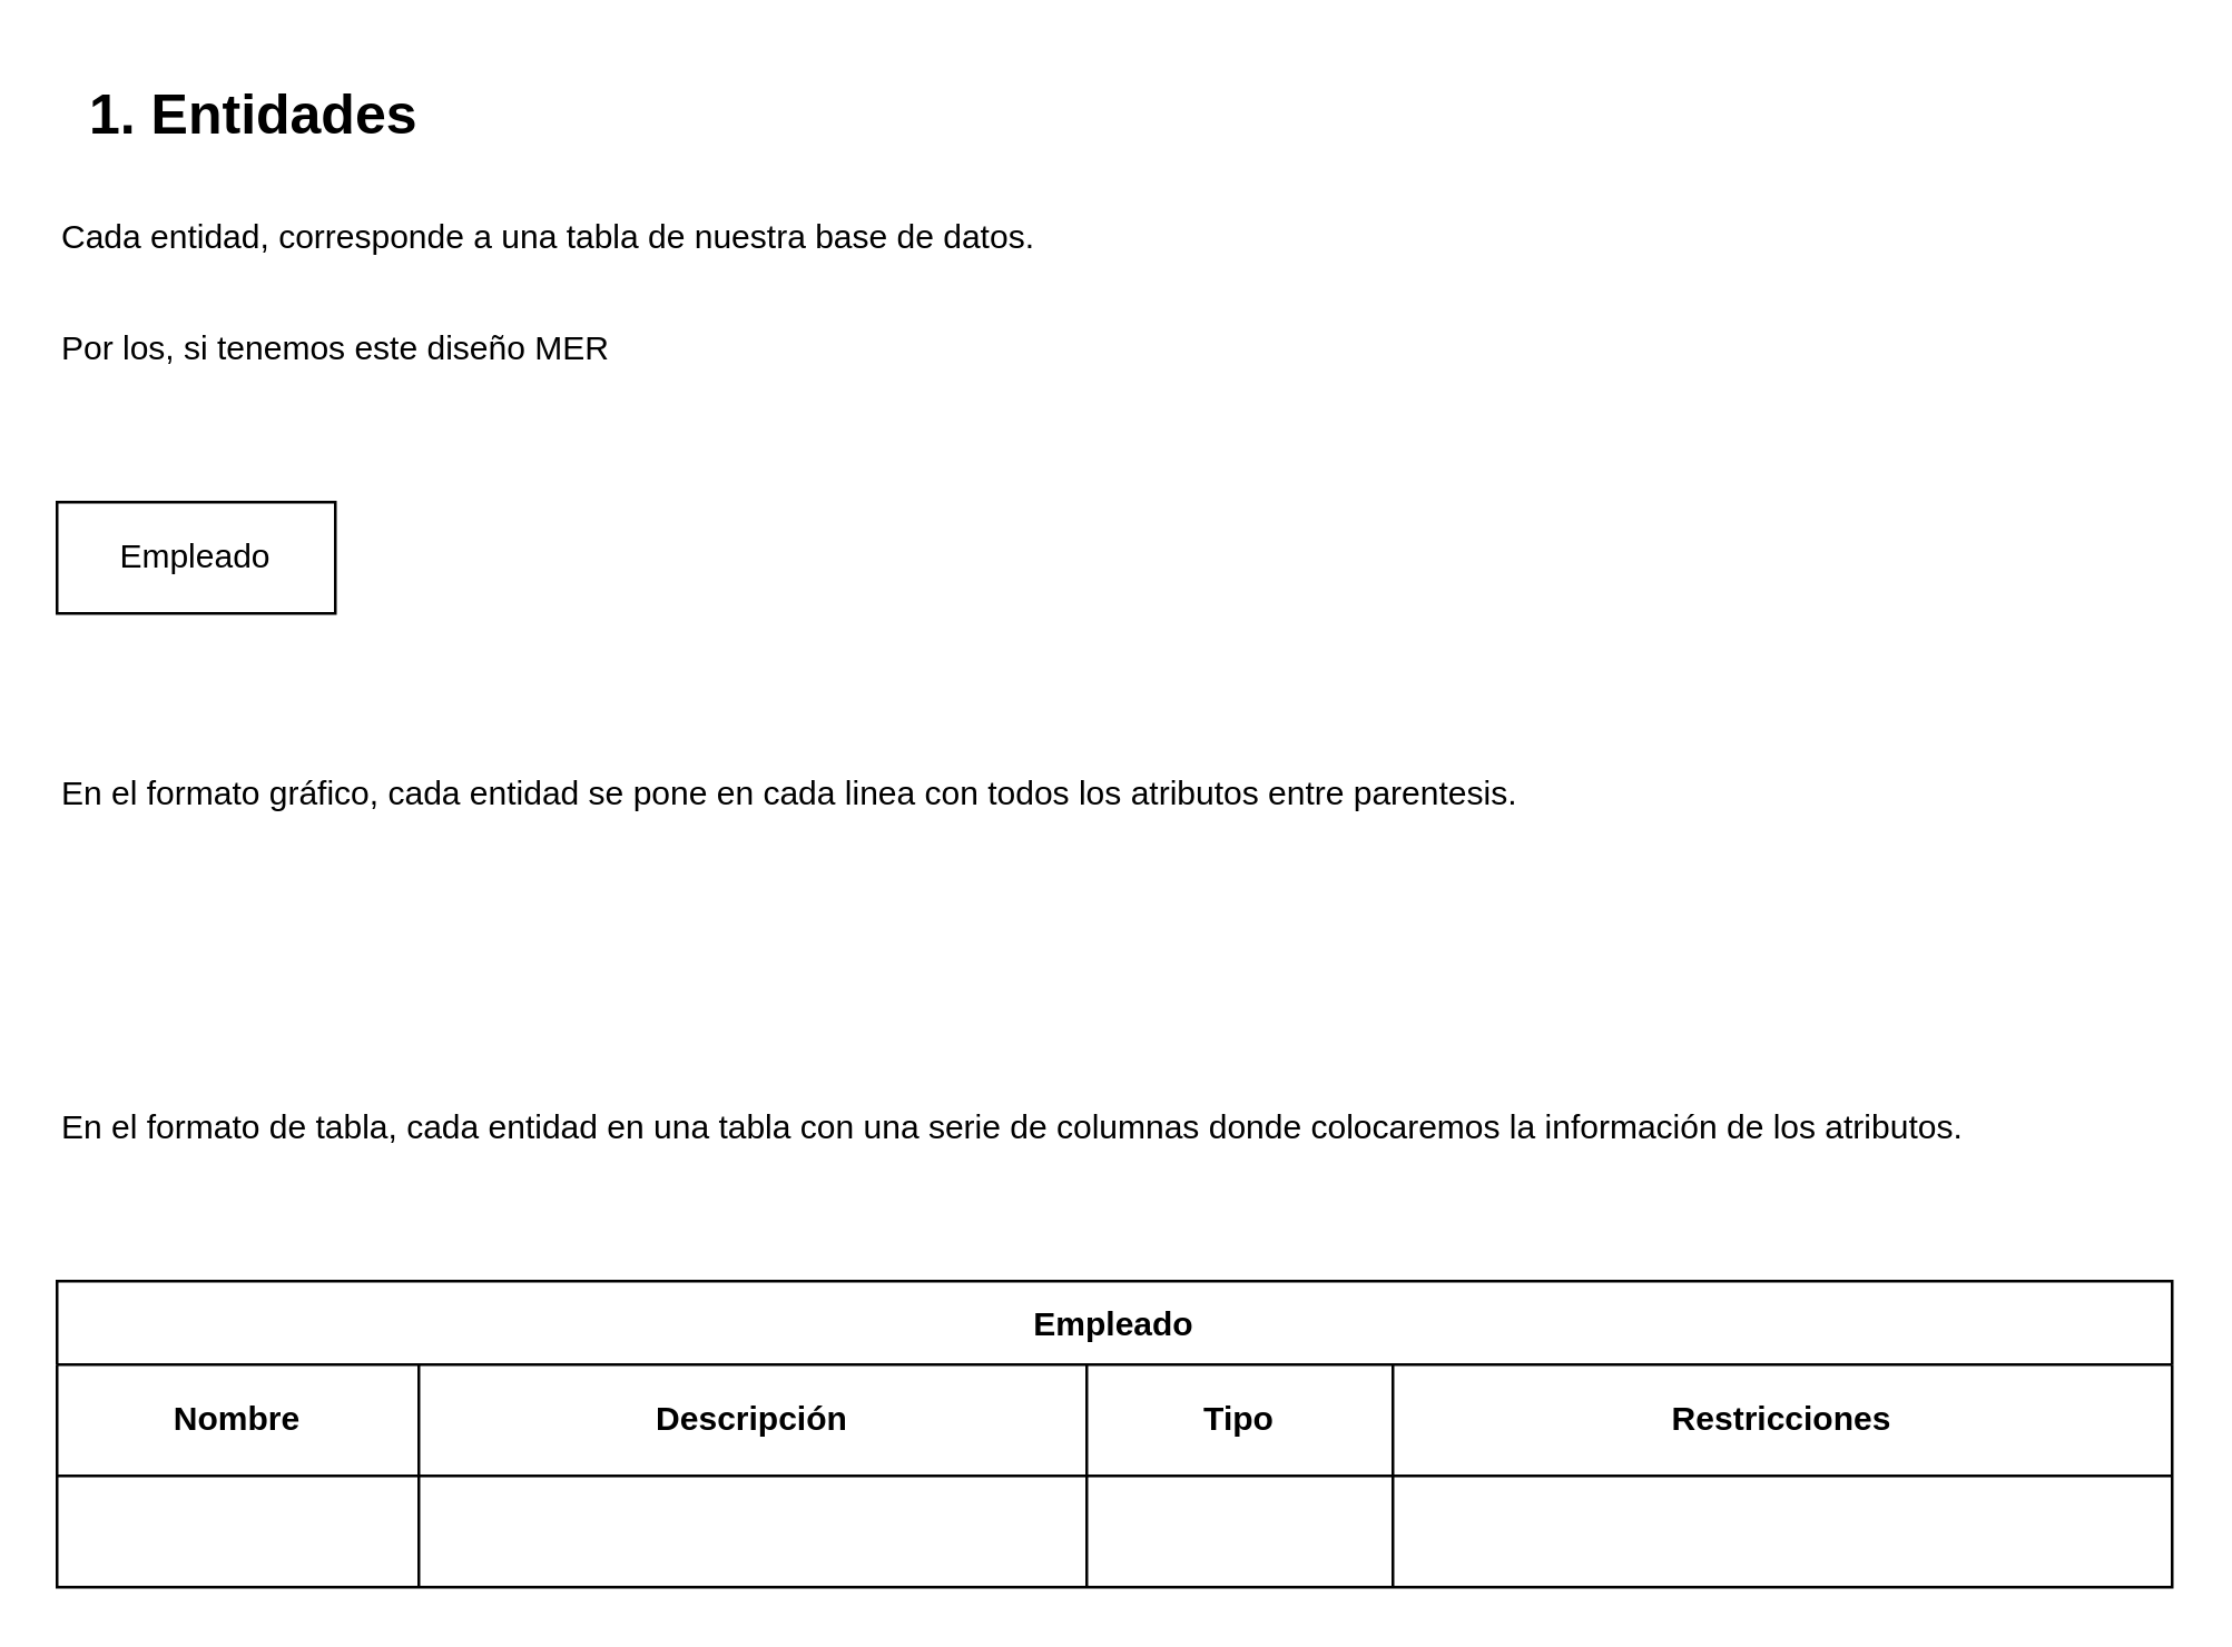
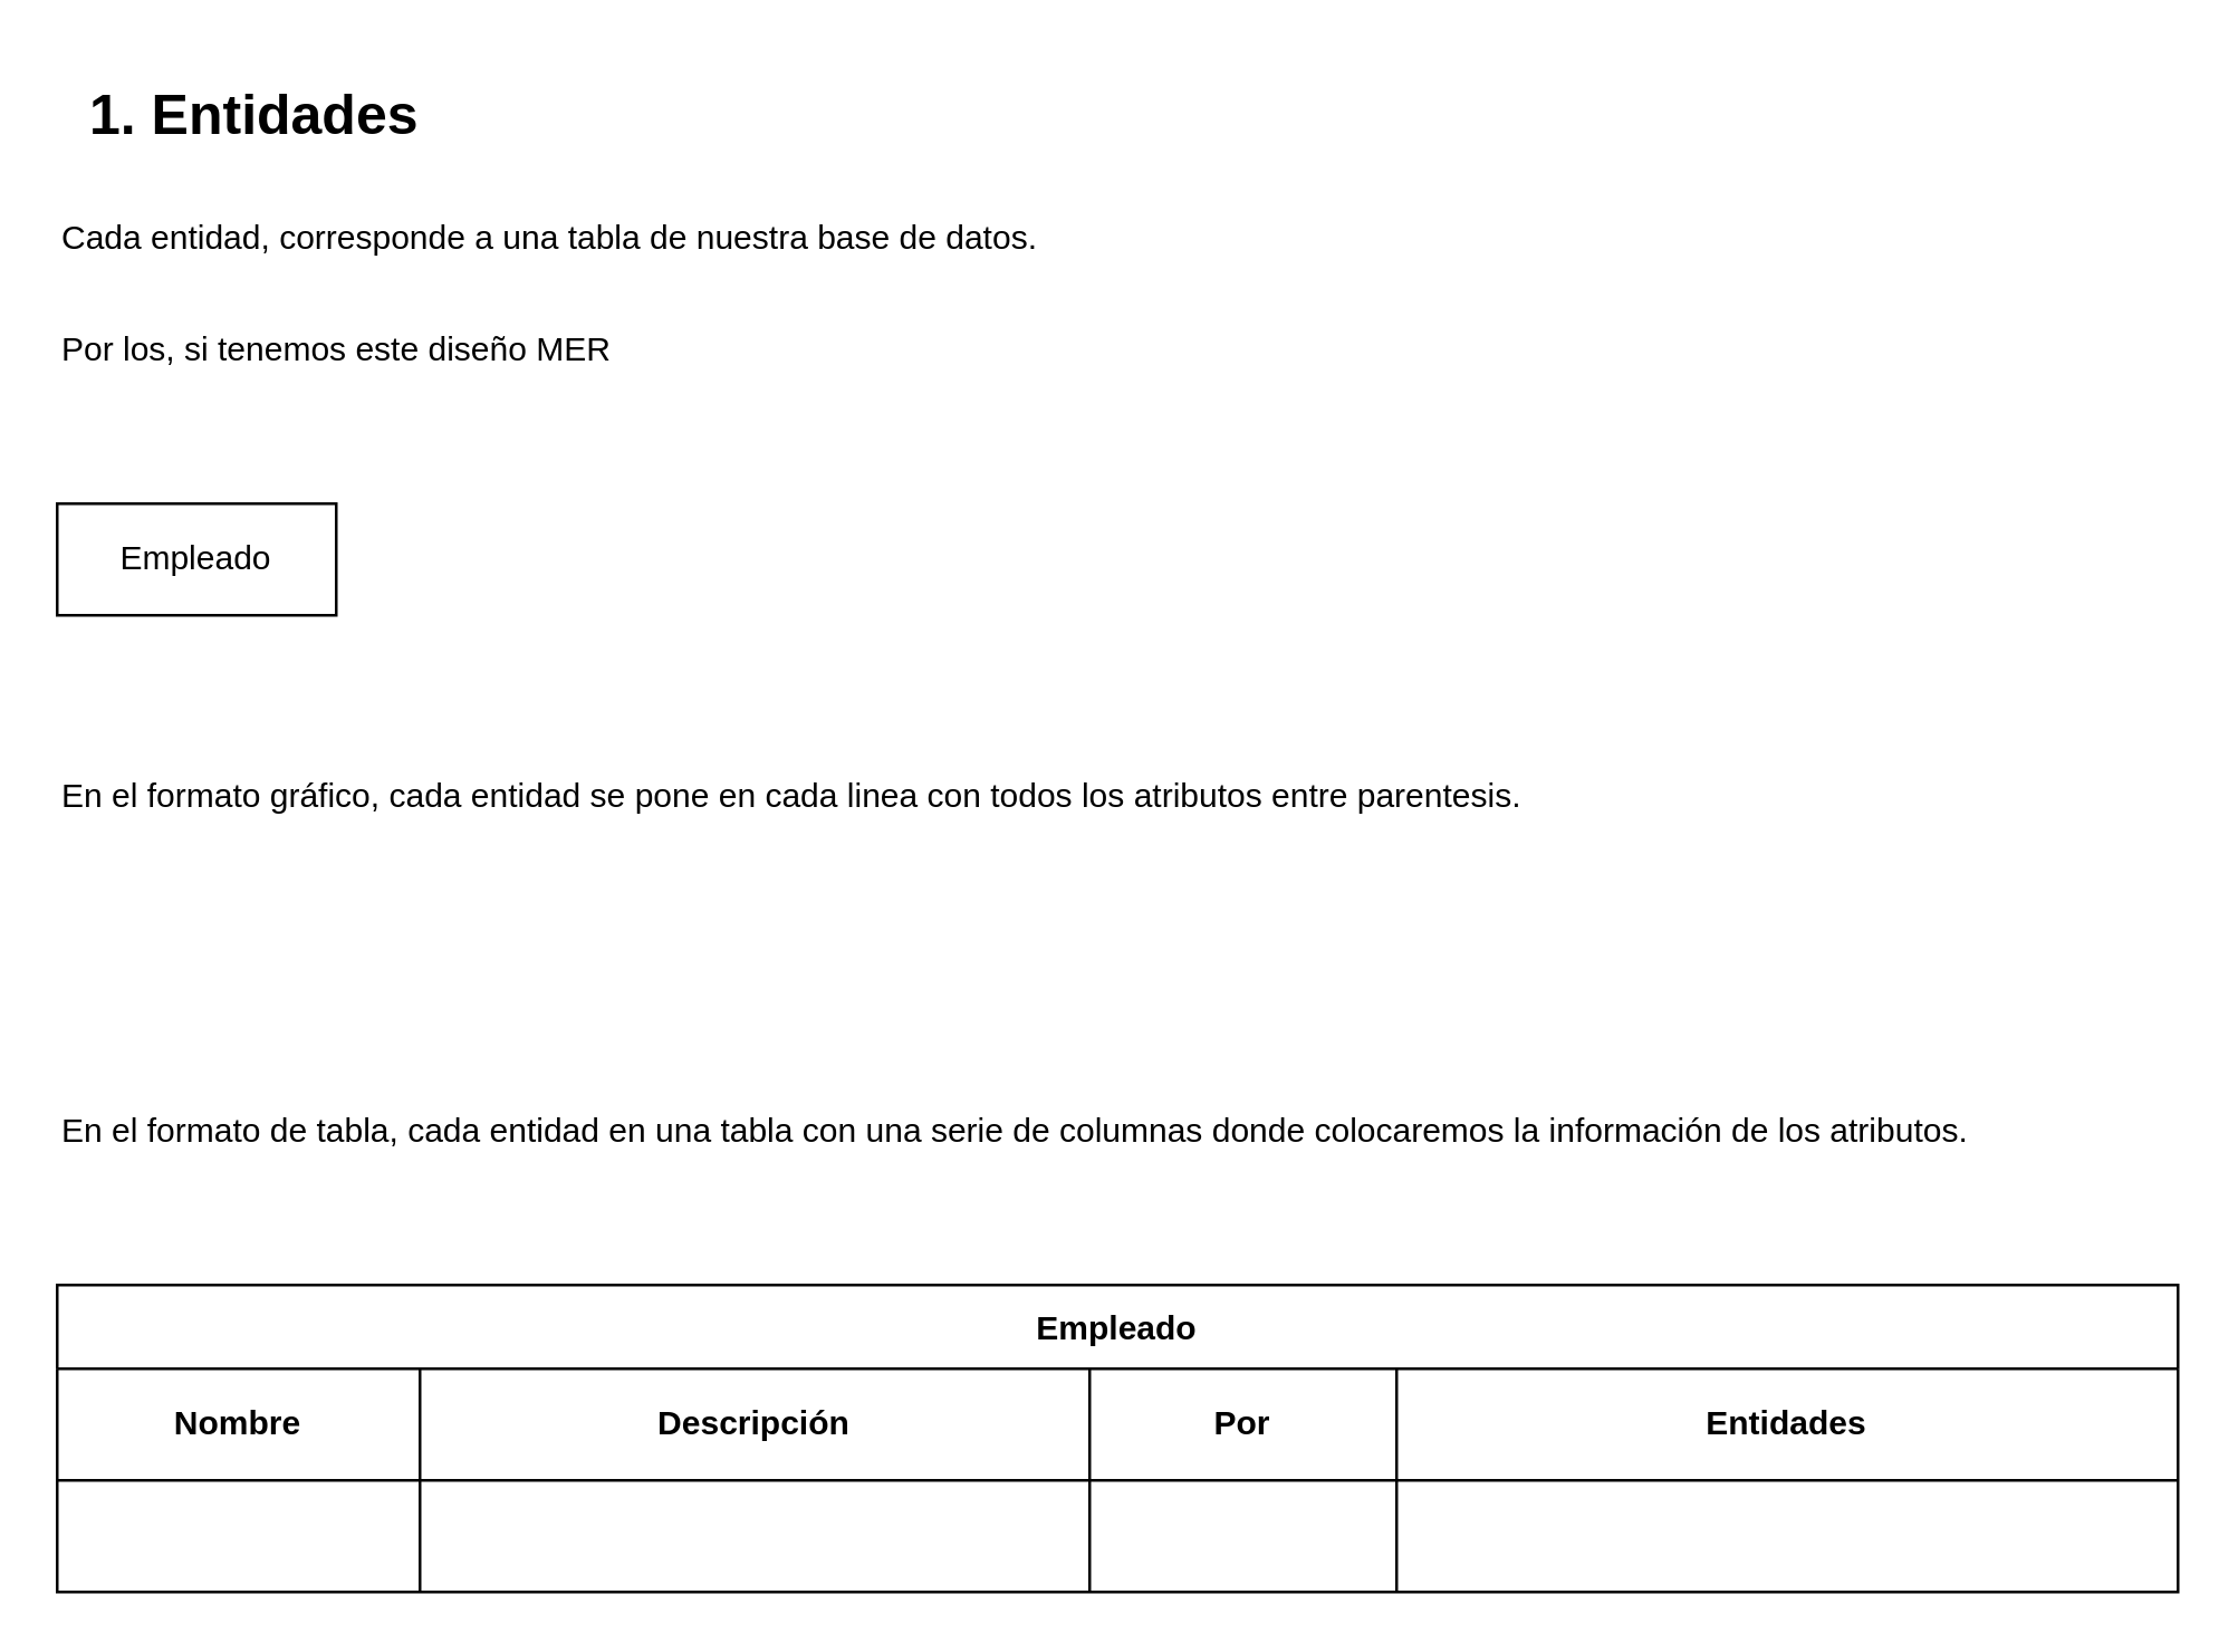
  <mxCell id="0" />
  <mxCell id="1" parent="0" />
  <mxCell id="2" value="Empleado" style="whiteSpace=wrap;html=1;align=center;" vertex="1" parent="1"><mxGeometry x="20" y="180" width="100" height="40" as="geometry" /></mxCell>
  <mxCell id="3" value="1. Entidades" style="text;html=1;align=left;verticalAlign=middle;resizable=0;points=[];autosize=1;strokeColor=none;fillColor=none;strokeWidth=0;fontSize=20;fontStyle=1" vertex="1" parent="1"><mxGeometry x="30" y="20" width="130" height="40" as="geometry" /></mxCell>
  <mxCell id="4" value="Cada entidad, corresponde a una tabla de nuestra base de datos." style="text;html=1;align=left;verticalAlign=middle;resizable=0;points=[];autosize=1;strokeColor=none;fillColor=none;" vertex="1" parent="1"><mxGeometry x="20" y="70" width="370" height="30" as="geometry" /></mxCell>
  <mxCell id="5" value="Empleado" style="shape=table;startSize=30;container=1;collapsible=0;childLayout=tableLayout;fontStyle=1" vertex="1" parent="1"><mxGeometry x="20" y="460" width="760" height="110" as="geometry" /></mxCell>
  <mxCell id="6" value="" style="shape=tableRow;horizontal=0;startSize=0;swimlaneHead=0;swimlaneBody=0;strokeColor=inherit;top=0;left=0;bottom=0;right=0;collapsible=0;dropTarget=0;fillColor=none;points=[[0,0.5],[1,0.5]];portConstraint=eastwest;" vertex="1" parent="5"><mxGeometry y="30" width="760" height="40" as="geometry" /></mxCell>
  <mxCell id="7" value="Nombre" style="shape=partialRectangle;html=1;whiteSpace=wrap;connectable=0;strokeColor=inherit;overflow=hidden;fillColor=none;top=0;left=0;bottom=0;right=0;pointerEvents=1;fontStyle=1" vertex="1" parent="6"><mxGeometry width="130" height="40" as="geometry"><mxRectangle width="130" height="40" as="alternateBounds" /></mxGeometry></mxCell>
  <mxCell id="8" value="Descripción" style="shape=partialRectangle;html=1;whiteSpace=wrap;connectable=0;strokeColor=inherit;overflow=hidden;fillColor=none;top=0;left=0;bottom=0;right=0;pointerEvents=1;fontStyle=1" vertex="1" parent="6"><mxGeometry x="130" width="240" height="40" as="geometry"><mxRectangle width="240" height="40" as="alternateBounds" /></mxGeometry></mxCell>
- <mxCell id="9" value="Tipo" style="shape=partialRectangle;html=1;whiteSpace=wrap;connectable=0;strokeColor=inherit;overflow=hidden;fillColor=none;top=0;left=0;bottom=0;right=0;pointerEvents=1;fontStyle=1" vertex="1" parent="6"><mxGeometry x="370" width="110" height="40" as="geometry"><mxRectangle width="110" height="40" as="alternateBounds" /></mxGeometry></mxCell>
- <mxCell id="10" value="Restricciones" style="shape=partialRectangle;html=1;whiteSpace=wrap;connectable=0;strokeColor=inherit;overflow=hidden;fillColor=none;top=0;left=0;bottom=0;right=0;pointerEvents=1;fontStyle=1" vertex="1" parent="6"><mxGeometry x="480" width="280" height="40" as="geometry"><mxRectangle width="280" height="40" as="alternateBounds" /></mxGeometry></mxCell>
+ <mxCell id="9" value="Por" style="shape=partialRectangle;html=1;whiteSpace=wrap;connectable=0;strokeColor=inherit;overflow=hidden;fillColor=none;top=0;left=0;bottom=0;right=0;pointerEvents=1;fontStyle=1" vertex="1" parent="6"><mxGeometry x="370" width="110" height="40" as="geometry"><mxRectangle width="110" height="40" as="alternateBounds" /></mxGeometry></mxCell>
+ <mxCell id="10" value="Entidades" style="shape=partialRectangle;html=1;whiteSpace=wrap;connectable=0;strokeColor=inherit;overflow=hidden;fillColor=none;top=0;left=0;bottom=0;right=0;pointerEvents=1;fontStyle=1" vertex="1" parent="6"><mxGeometry x="480" width="280" height="40" as="geometry"><mxRectangle width="280" height="40" as="alternateBounds" /></mxGeometry></mxCell>
  <mxCell id="11" value="" style="shape=tableRow;horizontal=0;startSize=0;swimlaneHead=0;swimlaneBody=0;strokeColor=inherit;top=0;left=0;bottom=0;right=0;collapsible=0;dropTarget=0;fillColor=none;points=[[0,0.5],[1,0.5]];portConstraint=eastwest;" vertex="1" parent="5"><mxGeometry y="70" width="760" height="40" as="geometry" /></mxCell>
  <mxCell id="12" value="" style="shape=partialRectangle;html=1;whiteSpace=wrap;connectable=0;strokeColor=inherit;overflow=hidden;fillColor=none;top=0;left=0;bottom=0;right=0;pointerEvents=1;" vertex="1" parent="11"><mxGeometry width="130" height="40" as="geometry"><mxRectangle width="130" height="40" as="alternateBounds" /></mxGeometry></mxCell>
  <mxCell id="13" value="" style="shape=partialRectangle;html=1;whiteSpace=wrap;connectable=0;strokeColor=inherit;overflow=hidden;fillColor=none;top=0;left=0;bottom=0;right=0;pointerEvents=1;" vertex="1" parent="11"><mxGeometry x="130" width="240" height="40" as="geometry"><mxRectangle width="240" height="40" as="alternateBounds" /></mxGeometry></mxCell>
  <mxCell id="14" value="" style="shape=partialRectangle;html=1;whiteSpace=wrap;connectable=0;strokeColor=inherit;overflow=hidden;fillColor=none;top=0;left=0;bottom=0;right=0;pointerEvents=1;" vertex="1" parent="11"><mxGeometry x="370" width="110" height="40" as="geometry"><mxRectangle width="110" height="40" as="alternateBounds" /></mxGeometry></mxCell>
  <mxCell id="15" value="" style="shape=partialRectangle;html=1;whiteSpace=wrap;connectable=0;strokeColor=inherit;overflow=hidden;fillColor=none;top=0;left=0;bottom=0;right=0;pointerEvents=1;" vertex="1" parent="11"><mxGeometry x="480" width="280" height="40" as="geometry"><mxRectangle width="280" height="40" as="alternateBounds" /></mxGeometry></mxCell>
  <mxCell id="16" value="Por los, si tenemos este diseño MER" style="text;html=1;align=left;verticalAlign=middle;resizable=0;points=[];autosize=1;strokeColor=none;fillColor=none;" vertex="1" parent="1"><mxGeometry x="20" y="110" width="250" height="30" as="geometry" /></mxCell>
  <mxCell id="17" value="En el formato gráfico, cada entidad se pone en cada linea con todos los atributos entre parentesis." style="text;html=1;align=left;verticalAlign=middle;resizable=0;points=[];autosize=1;strokeColor=none;fillColor=none;" vertex="1" parent="1"><mxGeometry x="20" y="270" width="550" height="30" as="geometry" /></mxCell>
  <mxCell id="18" value="En el formato de tabla, cada entidad en una tabla con una serie de columnas donde colocaremos la información de los atributos." style="text;html=1;align=left;verticalAlign=middle;resizable=0;points=[];autosize=1;strokeColor=none;fillColor=none;" vertex="1" parent="1"><mxGeometry x="20" y="390" width="710" height="30" as="geometry" /></mxCell>
